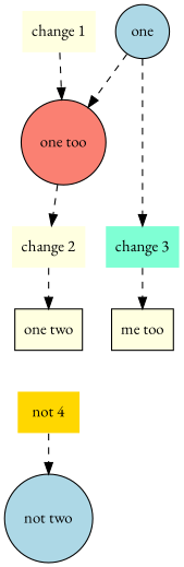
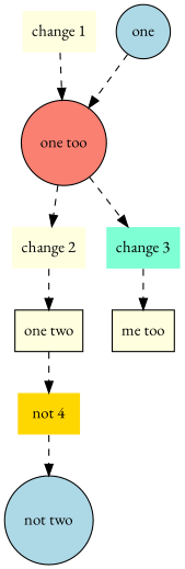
  digraph {
    fontname="EB Garamond"
    node [fillcolor=lightyellow fontname="EB Garamond" shape=plaintext style=filled]
    edge [fontname="EB Garamond" style=dashed]
    n1 [fillcolor=lightblue label=one shape=circle]
    n2 [fillcolor=salmon label="one too" shape=circle]
    n3 [label="change 1"]
    n4 [label="change 2"]
    n5 [fillcolor=aquamarine label="change 3"]
    n6 [label="one two" shape=box]
    n7 [label="me too" shape=box]
    n8 [fillcolor=gold label="not 4"]
    n9 [fillcolor=lightblue label="not two" shape=circle]
    n1 -> n2
    n2 -> n4
-   n1 -> n5
+   n2 -> n5
    n3 -> n2
    n4 -> n6
    n5 -> n7
+   n6 -> n8
    n8 -> n9
  }
